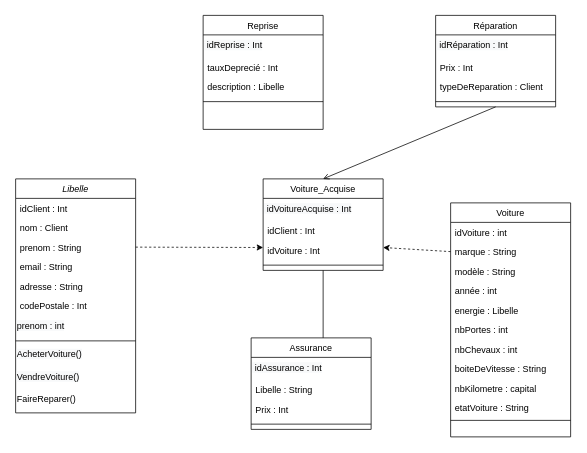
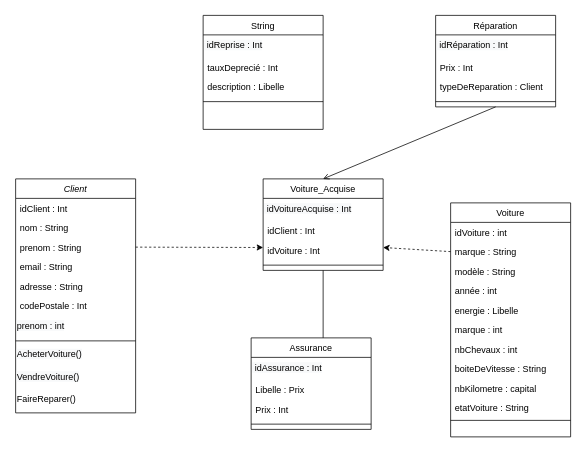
  <mxCell id="0" />
  <mxCell id="1" parent="0" />
- <mxCell id="2" value="Libelle" style="swimlane;fontStyle=2;align=center;verticalAlign=top;childLayout=stackLayout;horizontal=1;startSize=26;horizontalStack=0;resizeParent=1;resizeLast=0;collapsible=1;marginBottom=0;rounded=0;shadow=0;strokeWidth=1;" parent="1" vertex="1"><mxGeometry x="20" y="238" width="160" height="312" as="geometry"><mxRectangle x="230" y="140" width="160" height="26" as="alternateBounds" /></mxGeometry></mxCell>
+ <mxCell id="2" value="Client" style="swimlane;fontStyle=2;align=center;verticalAlign=top;childLayout=stackLayout;horizontal=1;startSize=26;horizontalStack=0;resizeParent=1;resizeLast=0;collapsible=1;marginBottom=0;rounded=0;shadow=0;strokeWidth=1;" parent="1" vertex="1"><mxGeometry x="20" y="238" width="160" height="312" as="geometry"><mxRectangle x="230" y="140" width="160" height="26" as="alternateBounds" /></mxGeometry></mxCell>
  <mxCell id="3" value="idClient : Int" style="text;align=left;verticalAlign=top;spacingLeft=4;spacingRight=4;overflow=hidden;rotatable=0;points=[[0,0.5],[1,0.5]];portConstraint=eastwest;rounded=0;shadow=0;html=0;" parent="2" vertex="1"><mxGeometry y="26" width="160" height="26" as="geometry" /></mxCell>
- <mxCell id="4" value="nom : Client" style="text;align=left;verticalAlign=top;spacingLeft=4;spacingRight=4;overflow=hidden;rotatable=0;points=[[0,0.5],[1,0.5]];portConstraint=eastwest;" parent="2" vertex="1"><mxGeometry y="52" width="160" height="26" as="geometry" /></mxCell>
+ <mxCell id="4" value="nom : String" style="text;align=left;verticalAlign=top;spacingLeft=4;spacingRight=4;overflow=hidden;rotatable=0;points=[[0,0.5],[1,0.5]];portConstraint=eastwest;" parent="2" vertex="1"><mxGeometry y="52" width="160" height="26" as="geometry" /></mxCell>
  <mxCell id="5" value="prenom : String" style="text;align=left;verticalAlign=top;spacingLeft=4;spacingRight=4;overflow=hidden;rotatable=0;points=[[0,0.5],[1,0.5]];portConstraint=eastwest;rounded=0;shadow=0;html=0;" parent="2" vertex="1"><mxGeometry y="78" width="160" height="26" as="geometry" /></mxCell>
  <mxCell id="6" value="email : String" style="text;align=left;verticalAlign=top;spacingLeft=4;spacingRight=4;overflow=hidden;rotatable=0;points=[[0,0.5],[1,0.5]];portConstraint=eastwest;rounded=0;shadow=0;html=0;" parent="2" vertex="1"><mxGeometry y="104" width="160" height="26" as="geometry" /></mxCell>
  <mxCell id="7" value="adresse : String" style="text;align=left;verticalAlign=top;spacingLeft=4;spacingRight=4;overflow=hidden;rotatable=0;points=[[0,0.5],[1,0.5]];portConstraint=eastwest;rounded=0;shadow=0;html=0;" parent="2" vertex="1"><mxGeometry y="130" width="160" height="26" as="geometry" /></mxCell>
  <mxCell id="8" value="codePostale : Int" style="text;align=left;verticalAlign=top;spacingLeft=4;spacingRight=4;overflow=hidden;rotatable=0;points=[[0,0.5],[1,0.5]];portConstraint=eastwest;rounded=0;shadow=0;html=0;" parent="2" vertex="1"><mxGeometry y="156" width="160" height="26" as="geometry" /></mxCell>
  <mxCell id="9" value="&lt;span style=&quot;color: rgb(0 , 0 , 0) ; font-family: &amp;#34;helvetica&amp;#34; ; font-size: 12px ; font-style: normal ; font-weight: 400 ; letter-spacing: normal ; text-align: left ; text-indent: 0px ; text-transform: none ; word-spacing: 0px ; background-color: rgb(248 , 249 , 250) ; display: inline ; float: none&quot;&gt;prenom : int&lt;/span&gt;" style="text;whiteSpace=wrap;html=1;" parent="2" vertex="1"><mxGeometry y="182" width="160" height="30" as="geometry" /></mxCell>
  <mxCell id="10" value="" style="line;html=1;strokeWidth=1;align=left;verticalAlign=middle;spacingTop=-1;spacingLeft=3;spacingRight=3;rotatable=0;labelPosition=right;points=[];portConstraint=eastwest;" parent="2" vertex="1"><mxGeometry y="212" width="160" height="8" as="geometry" /></mxCell>
  <mxCell id="11" value="&lt;span style=&quot;color: rgb(0 , 0 , 0) ; font-family: &amp;#34;helvetica&amp;#34; ; font-size: 12px ; font-style: normal ; font-weight: 400 ; letter-spacing: normal ; text-align: left ; text-indent: 0px ; text-transform: none ; word-spacing: 0px ; background-color: rgb(248 , 249 , 250) ; display: inline ; float: none&quot;&gt;AcheterVoiture()&lt;/span&gt;" style="text;whiteSpace=wrap;html=1;" parent="2" vertex="1"><mxGeometry y="220" width="160" height="30" as="geometry" /></mxCell>
  <mxCell id="12" value="&lt;span style=&quot;color: rgb(0 , 0 , 0) ; font-family: &amp;#34;helvetica&amp;#34; ; font-size: 12px ; font-style: normal ; font-weight: 400 ; letter-spacing: normal ; text-align: left ; text-indent: 0px ; text-transform: none ; word-spacing: 0px ; background-color: rgb(248 , 249 , 250) ; display: inline ; float: none&quot;&gt;VendreVoiture()&lt;/span&gt;" style="text;whiteSpace=wrap;html=1;" parent="2" vertex="1"><mxGeometry y="250" width="160" height="30" as="geometry" /></mxCell>
  <mxCell id="13" value="&lt;font face=&quot;helvetica&quot;&gt;FaireReparer()&lt;/font&gt;" style="text;whiteSpace=wrap;html=1;" parent="2" vertex="1"><mxGeometry y="280" width="160" height="30" as="geometry" /></mxCell>
  <mxCell id="14" value="" style="endArrow=classic;html=1;entryX=0;entryY=0.75;entryDx=0;entryDy=0;exitX=1;exitY=0.5;exitDx=0;exitDy=0;dashed=1;" edge="1" parent="1" source="5" target="28"><mxGeometry width="50" height="50" relative="1" as="geometry"><mxPoint x="183" y="299" as="sourcePoint" /><mxPoint x="430" y="280" as="targetPoint" /></mxGeometry></mxCell>
  <mxCell id="15" value="" style="endArrow=classic;html=1;exitX=0;exitY=0.5;exitDx=0;exitDy=0;entryX=1;entryY=0.75;entryDx=0;entryDy=0;dashed=1;" edge="1" parent="1" source="18" target="28"><mxGeometry width="50" height="50" relative="1" as="geometry"><mxPoint x="193.04" y="300.91" as="sourcePoint" /><mxPoint x="500" y="301" as="targetPoint" /></mxGeometry></mxCell>
  <mxCell id="16" value="Voiture" style="swimlane;fontStyle=0;align=center;verticalAlign=top;childLayout=stackLayout;horizontal=1;startSize=26;horizontalStack=0;resizeParent=1;resizeLast=0;collapsible=1;marginBottom=0;rounded=0;shadow=0;strokeWidth=1;" parent="1" vertex="1"><mxGeometry x="600" y="270" width="160" height="312" as="geometry"><mxRectangle x="550" y="140" width="160" height="26" as="alternateBounds" /></mxGeometry></mxCell>
  <mxCell id="17" value="idVoiture : int" style="text;align=left;verticalAlign=top;spacingLeft=4;spacingRight=4;overflow=hidden;rotatable=0;points=[[0,0.5],[1,0.5]];portConstraint=eastwest;" parent="16" vertex="1"><mxGeometry y="26" width="160" height="26" as="geometry" /></mxCell>
  <mxCell id="18" value="marque : String" style="text;align=left;verticalAlign=top;spacingLeft=4;spacingRight=4;overflow=hidden;rotatable=0;points=[[0,0.5],[1,0.5]];portConstraint=eastwest;rounded=0;shadow=0;html=0;" parent="16" vertex="1"><mxGeometry y="52" width="160" height="26" as="geometry" /></mxCell>
  <mxCell id="19" value="modèle : String" style="text;align=left;verticalAlign=top;spacingLeft=4;spacingRight=4;overflow=hidden;rotatable=0;points=[[0,0.5],[1,0.5]];portConstraint=eastwest;rounded=0;shadow=0;html=0;" parent="16" vertex="1"><mxGeometry y="78" width="160" height="26" as="geometry" /></mxCell>
  <mxCell id="20" value="année : int" style="text;align=left;verticalAlign=top;spacingLeft=4;spacingRight=4;overflow=hidden;rotatable=0;points=[[0,0.5],[1,0.5]];portConstraint=eastwest;rounded=0;shadow=0;html=0;" parent="16" vertex="1"><mxGeometry y="104" width="160" height="26" as="geometry" /></mxCell>
  <mxCell id="21" value="energie : Libelle" style="text;align=left;verticalAlign=top;spacingLeft=4;spacingRight=4;overflow=hidden;rotatable=0;points=[[0,0.5],[1,0.5]];portConstraint=eastwest;rounded=0;shadow=0;html=0;" parent="16" vertex="1"><mxGeometry y="130" width="160" height="26" as="geometry" /></mxCell>
- <mxCell id="22" value="nbPortes : int" style="text;align=left;verticalAlign=top;spacingLeft=4;spacingRight=4;overflow=hidden;rotatable=0;points=[[0,0.5],[1,0.5]];portConstraint=eastwest;rounded=0;shadow=0;html=0;" parent="16" vertex="1"><mxGeometry y="156" width="160" height="26" as="geometry" /></mxCell>
+ <mxCell id="22" value="marque : int" style="text;align=left;verticalAlign=top;spacingLeft=4;spacingRight=4;overflow=hidden;rotatable=0;points=[[0,0.5],[1,0.5]];portConstraint=eastwest;rounded=0;shadow=0;html=0;" parent="16" vertex="1"><mxGeometry y="156" width="160" height="26" as="geometry" /></mxCell>
  <mxCell id="23" value="nbChevaux : int" style="text;align=left;verticalAlign=top;spacingLeft=4;spacingRight=4;overflow=hidden;rotatable=0;points=[[0,0.5],[1,0.5]];portConstraint=eastwest;rounded=0;shadow=0;html=0;" parent="16" vertex="1"><mxGeometry y="182" width="160" height="26" as="geometry" /></mxCell>
  <mxCell id="24" value="boiteDeVitesse : String" style="text;align=left;verticalAlign=top;spacingLeft=4;spacingRight=4;overflow=hidden;rotatable=0;points=[[0,0.5],[1,0.5]];portConstraint=eastwest;rounded=0;shadow=0;html=0;" parent="16" vertex="1"><mxGeometry y="208" width="160" height="26" as="geometry" /></mxCell>
  <mxCell id="25" value="nbKilometre : capital" style="text;align=left;verticalAlign=top;spacingLeft=4;spacingRight=4;overflow=hidden;rotatable=0;points=[[0,0.5],[1,0.5]];portConstraint=eastwest;rounded=0;shadow=0;html=0;" parent="16" vertex="1"><mxGeometry y="234" width="160" height="26" as="geometry" /></mxCell>
  <mxCell id="26" value="etatVoiture : String" style="text;align=left;verticalAlign=top;spacingLeft=4;spacingRight=4;overflow=hidden;rotatable=0;points=[[0,0.5],[1,0.5]];portConstraint=eastwest;rounded=0;shadow=0;html=0;" parent="16" vertex="1"><mxGeometry y="260" width="160" height="26" as="geometry" /></mxCell>
  <mxCell id="27" value="" style="line;html=1;strokeWidth=1;align=left;verticalAlign=middle;spacingTop=-1;spacingLeft=3;spacingRight=3;rotatable=0;labelPosition=right;points=[];portConstraint=eastwest;" parent="16" vertex="1"><mxGeometry y="286" width="160" height="8" as="geometry" /></mxCell>
  <mxCell id="28" value="Voiture_Acquise" style="swimlane;fontStyle=0;align=center;verticalAlign=top;childLayout=stackLayout;horizontal=1;startSize=26;horizontalStack=0;resizeParent=1;resizeLast=0;collapsible=1;marginBottom=0;rounded=0;shadow=0;strokeWidth=1;" vertex="1" parent="1"><mxGeometry x="350" y="238" width="160" height="122" as="geometry"><mxRectangle x="130" y="380" width="160" height="26" as="alternateBounds" /></mxGeometry></mxCell>
  <mxCell id="29" value="&lt;span style=&quot;color: rgb(0 , 0 , 0) ; font-family: &amp;#34;helvetica&amp;#34; ; font-size: 12px ; font-style: normal ; font-weight: 400 ; letter-spacing: normal ; text-align: left ; text-indent: 0px ; text-transform: none ; word-spacing: 0px ; background-color: rgb(248 , 249 , 250) ; display: inline ; float: none&quot;&gt;&amp;nbsp;idVoitureAcquise : Int&lt;/span&gt;" style="text;whiteSpace=wrap;html=1;" vertex="1" parent="28"><mxGeometry y="26" width="160" height="30" as="geometry" /></mxCell>
  <mxCell id="30" value="idClient : Int" style="text;align=left;verticalAlign=top;spacingLeft=4;spacingRight=4;overflow=hidden;rotatable=0;points=[[0,0.5],[1,0.5]];portConstraint=eastwest;rounded=0;shadow=0;html=0;" vertex="1" parent="28"><mxGeometry y="56" width="160" height="26" as="geometry" /></mxCell>
  <mxCell id="31" value="idVoiture : Int" style="text;align=left;verticalAlign=top;spacingLeft=4;spacingRight=4;overflow=hidden;rotatable=0;points=[[0,0.5],[1,0.5]];portConstraint=eastwest;rounded=0;shadow=0;html=0;" vertex="1" parent="28"><mxGeometry y="82" width="160" height="26" as="geometry" /></mxCell>
  <mxCell id="32" value="" style="line;html=1;strokeWidth=1;align=left;verticalAlign=middle;spacingTop=-1;spacingLeft=3;spacingRight=3;rotatable=0;labelPosition=right;points=[];portConstraint=eastwest;" vertex="1" parent="28"><mxGeometry y="108" width="160" height="14" as="geometry" /></mxCell>
  <mxCell id="33" value="Assurance" style="swimlane;fontStyle=0;align=center;verticalAlign=top;childLayout=stackLayout;horizontal=1;startSize=26;horizontalStack=0;resizeParent=1;resizeLast=0;collapsible=1;marginBottom=0;rounded=0;shadow=0;strokeWidth=1;" vertex="1" parent="1"><mxGeometry x="334" y="450" width="160" height="122" as="geometry"><mxRectangle x="130" y="380" width="160" height="26" as="alternateBounds" /></mxGeometry></mxCell>
  <mxCell id="34" value="&lt;span style=&quot;color: rgb(0 , 0 , 0) ; font-family: &amp;#34;helvetica&amp;#34; ; font-size: 12px ; font-style: normal ; font-weight: 400 ; letter-spacing: normal ; text-align: left ; text-indent: 0px ; text-transform: none ; word-spacing: 0px ; background-color: rgb(248 , 249 , 250) ; display: inline ; float: none&quot;&gt;&amp;nbsp;idAssurance : Int&lt;/span&gt;" style="text;whiteSpace=wrap;html=1;" vertex="1" parent="33"><mxGeometry y="26" width="160" height="30" as="geometry" /></mxCell>
- <mxCell id="35" value="Libelle : String" style="text;align=left;verticalAlign=top;spacingLeft=4;spacingRight=4;overflow=hidden;rotatable=0;points=[[0,0.5],[1,0.5]];portConstraint=eastwest;rounded=0;shadow=0;html=0;" vertex="1" parent="33"><mxGeometry y="56" width="160" height="26" as="geometry" /></mxCell>
+ <mxCell id="35" value="Libelle : Prix" style="text;align=left;verticalAlign=top;spacingLeft=4;spacingRight=4;overflow=hidden;rotatable=0;points=[[0,0.5],[1,0.5]];portConstraint=eastwest;rounded=0;shadow=0;html=0;" vertex="1" parent="33"><mxGeometry y="56" width="160" height="26" as="geometry" /></mxCell>
  <mxCell id="36" value="Prix : Int" style="text;align=left;verticalAlign=top;spacingLeft=4;spacingRight=4;overflow=hidden;rotatable=0;points=[[0,0.5],[1,0.5]];portConstraint=eastwest;rounded=0;shadow=0;html=0;" vertex="1" parent="33"><mxGeometry y="82" width="160" height="26" as="geometry" /></mxCell>
  <mxCell id="37" value="" style="line;html=1;strokeWidth=1;align=left;verticalAlign=middle;spacingTop=-1;spacingLeft=3;spacingRight=3;rotatable=0;labelPosition=right;points=[];portConstraint=eastwest;" vertex="1" parent="33"><mxGeometry y="108" width="160" height="14" as="geometry" /></mxCell>
  <mxCell id="38" value="" style="endArrow=none;html=1;entryX=0.5;entryY=1;entryDx=0;entryDy=0;exitX=0.6;exitY=0;exitDx=0;exitDy=0;exitPerimeter=0;" edge="1" parent="1" source="33" target="28"><mxGeometry width="50" height="50" relative="1" as="geometry"><mxPoint x="420" y="500" as="sourcePoint" /><mxPoint x="470" y="450" as="targetPoint" /></mxGeometry></mxCell>
  <mxCell id="39" value="" style="endArrow=open;html=1;entryX=0.5;entryY=0;entryDx=0;entryDy=0;exitX=0.5;exitY=1;exitDx=0;exitDy=0;" edge="1" parent="1" source="40" target="28"><mxGeometry width="50" height="50" relative="1" as="geometry"><mxPoint x="440" y="460" as="sourcePoint" /><mxPoint x="440" y="370" as="targetPoint" /></mxGeometry></mxCell>
  <mxCell id="40" value="Réparation" style="swimlane;fontStyle=0;align=center;verticalAlign=top;childLayout=stackLayout;horizontal=1;startSize=26;horizontalStack=0;resizeParent=1;resizeLast=0;collapsible=1;marginBottom=0;rounded=0;shadow=0;strokeWidth=1;" vertex="1" parent="1"><mxGeometry x="580" y="20" width="160" height="122" as="geometry"><mxRectangle x="130" y="380" width="160" height="26" as="alternateBounds" /></mxGeometry></mxCell>
  <mxCell id="41" value="&lt;span style=&quot;color: rgb(0 , 0 , 0) ; font-family: &amp;#34;helvetica&amp;#34; ; font-size: 12px ; font-style: normal ; font-weight: 400 ; letter-spacing: normal ; text-align: left ; text-indent: 0px ; text-transform: none ; word-spacing: 0px ; background-color: rgb(248 , 249 , 250) ; display: inline ; float: none&quot;&gt;&amp;nbsp;idRéparation : Int&lt;/span&gt;" style="text;whiteSpace=wrap;html=1;" vertex="1" parent="40"><mxGeometry y="26" width="160" height="30" as="geometry" /></mxCell>
  <mxCell id="42" value="Prix : Int" style="text;align=left;verticalAlign=top;spacingLeft=4;spacingRight=4;overflow=hidden;rotatable=0;points=[[0,0.5],[1,0.5]];portConstraint=eastwest;rounded=0;shadow=0;html=0;" vertex="1" parent="40"><mxGeometry y="56" width="160" height="26" as="geometry" /></mxCell>
  <mxCell id="43" value="typeDeReparation : Client" style="text;align=left;verticalAlign=top;spacingLeft=4;spacingRight=4;overflow=hidden;rotatable=0;points=[[0,0.5],[1,0.5]];portConstraint=eastwest;rounded=0;shadow=0;html=0;" vertex="1" parent="40"><mxGeometry y="82" width="160" height="26" as="geometry" /></mxCell>
  <mxCell id="44" value="" style="line;html=1;strokeWidth=1;align=left;verticalAlign=middle;spacingTop=-1;spacingLeft=3;spacingRight=3;rotatable=0;labelPosition=right;points=[];portConstraint=eastwest;" vertex="1" parent="40"><mxGeometry y="108" width="160" height="14" as="geometry" /></mxCell>
- <mxCell id="45" value="Reprise" style="swimlane;fontStyle=0;align=center;verticalAlign=top;childLayout=stackLayout;horizontal=1;startSize=26;horizontalStack=0;resizeParent=1;resizeLast=0;collapsible=1;marginBottom=0;rounded=0;shadow=0;strokeWidth=1;" vertex="1" parent="1"><mxGeometry x="270" y="20" width="160" height="152" as="geometry"><mxRectangle x="130" y="380" width="160" height="26" as="alternateBounds" /></mxGeometry></mxCell>
+ <mxCell id="45" value="String" style="swimlane;fontStyle=0;align=center;verticalAlign=top;childLayout=stackLayout;horizontal=1;startSize=26;horizontalStack=0;resizeParent=1;resizeLast=0;collapsible=1;marginBottom=0;rounded=0;shadow=0;strokeWidth=1;" vertex="1" parent="1"><mxGeometry x="270" y="20" width="160" height="152" as="geometry"><mxRectangle x="130" y="380" width="160" height="26" as="alternateBounds" /></mxGeometry></mxCell>
  <mxCell id="46" value="&lt;span style=&quot;color: rgb(0 , 0 , 0) ; font-family: &amp;#34;helvetica&amp;#34; ; font-size: 12px ; font-style: normal ; font-weight: 400 ; letter-spacing: normal ; text-align: left ; text-indent: 0px ; text-transform: none ; word-spacing: 0px ; background-color: rgb(248 , 249 , 250) ; display: inline ; float: none&quot;&gt;&amp;nbsp;idReprise : Int&lt;/span&gt;" style="text;whiteSpace=wrap;html=1;" vertex="1" parent="45"><mxGeometry y="26" width="160" height="30" as="geometry" /></mxCell>
  <mxCell id="47" value="tauxDeprecié : Int" style="text;align=left;verticalAlign=top;spacingLeft=4;spacingRight=4;overflow=hidden;rotatable=0;points=[[0,0.5],[1,0.5]];portConstraint=eastwest;rounded=0;shadow=0;html=0;" vertex="1" parent="45"><mxGeometry y="56" width="160" height="26" as="geometry" /></mxCell>
  <mxCell id="48" value="description : Libelle" style="text;align=left;verticalAlign=top;spacingLeft=4;spacingRight=4;overflow=hidden;rotatable=0;points=[[0,0.5],[1,0.5]];portConstraint=eastwest;rounded=0;shadow=0;html=0;" vertex="1" parent="45"><mxGeometry y="82" width="160" height="26" as="geometry" /></mxCell>
  <mxCell id="49" value="" style="line;html=1;strokeWidth=1;align=left;verticalAlign=middle;spacingTop=-1;spacingLeft=3;spacingRight=3;rotatable=0;labelPosition=right;points=[];portConstraint=eastwest;" vertex="1" parent="45"><mxGeometry y="108" width="160" height="14" as="geometry" /></mxCell>
